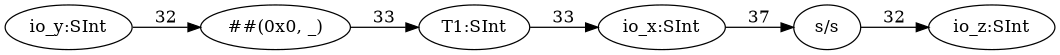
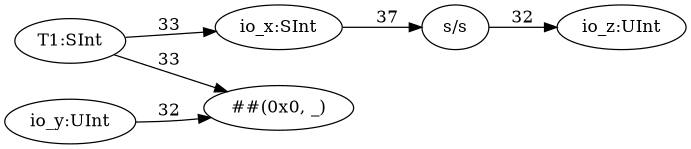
  digraph {
    rankdir=LR
-   n1 [label="io_z:SInt"]
+   n1 [label="io_z:UInt"]
    n2 [label="s/s"]
    n3 [label="T1:SInt"]
    n4 [label="io_x:SInt"]
    n5 [label="##(0x0, _)"]
-   n6 [label="io_y:SInt"]
+   n6 [label="io_y:UInt"]
    n2 -> n1 [label=32]
    n3 -> n4 [label=33]
    n4 -> n2 [label=37]
-   n5 -> n3 [label=33]
+   n3 -> n5 [label=33]
    n6 -> n5 [label=32]
  }
